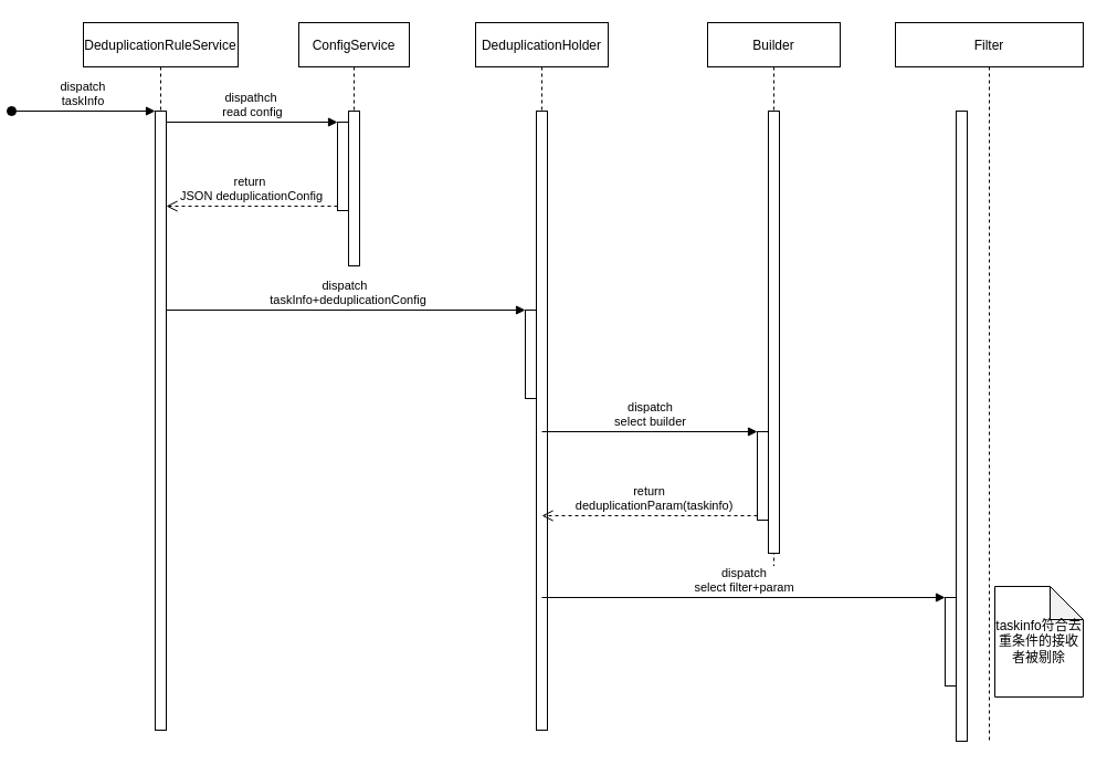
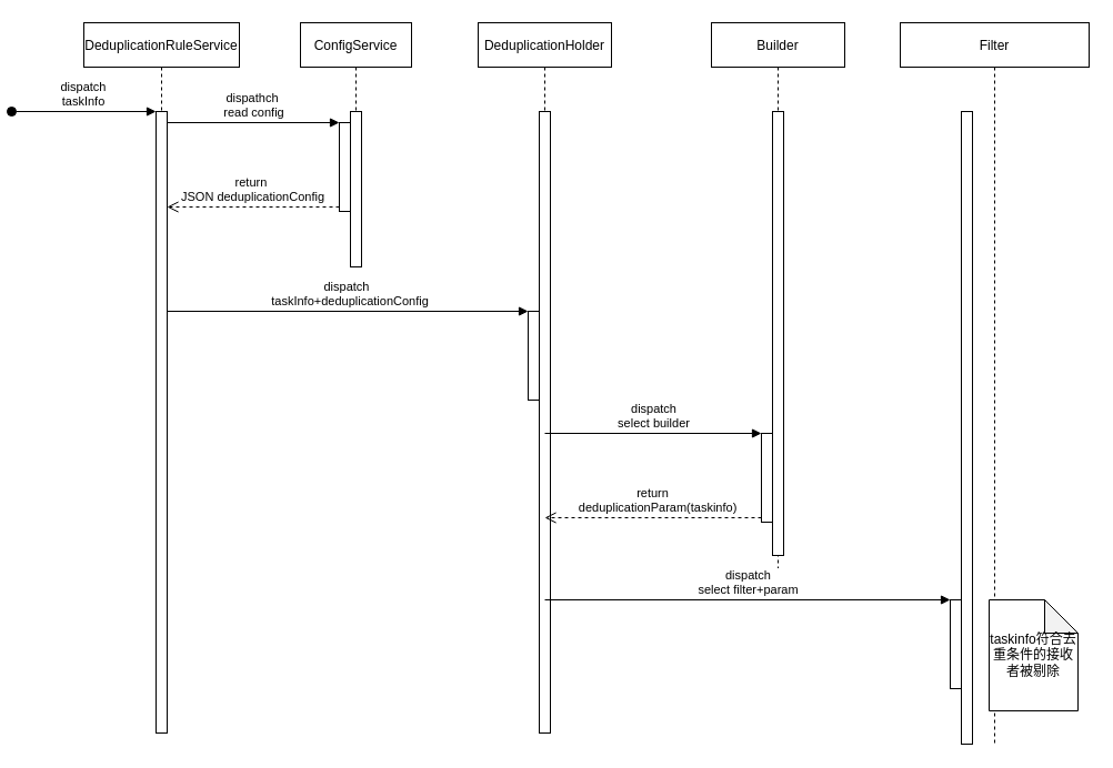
  <mxCell id="0" />
  <mxCell id="1" parent="0" />
  <mxCell id="2" value="DeduplicationRuleService" style="shape=umlLifeline;perimeter=lifelinePerimeter;container=1;collapsible=0;recursiveResize=0;rounded=0;shadow=0;strokeWidth=1;" parent="1" vertex="1"><mxGeometry x="20" y="20" width="140" height="640" as="geometry" /></mxCell>
  <mxCell id="3" value="" style="points=[];perimeter=orthogonalPerimeter;rounded=0;shadow=0;strokeWidth=1;" parent="2" vertex="1"><mxGeometry x="65" y="80" width="10" height="560" as="geometry" /></mxCell>
  <mxCell id="4" value="dispatch&#10;taskInfo" style="verticalAlign=bottom;startArrow=oval;endArrow=block;startSize=8;shadow=0;strokeWidth=1;" parent="2" target="3" edge="1"><mxGeometry relative="1" as="geometry"><mxPoint x="-65" y="80" as="sourcePoint" /></mxGeometry></mxCell>
  <mxCell id="5" value="ConfigService" style="shape=umlLifeline;perimeter=lifelinePerimeter;container=1;collapsible=0;recursiveResize=0;rounded=0;shadow=0;strokeWidth=1;" parent="1" vertex="1"><mxGeometry x="215" y="20" width="100" height="220" as="geometry" /></mxCell>
  <mxCell id="6" value="" style="points=[];perimeter=orthogonalPerimeter;rounded=0;shadow=0;strokeWidth=1;" parent="5" vertex="1"><mxGeometry x="45" y="80" width="10" height="140" as="geometry" /></mxCell>
  <mxCell id="7" value="" style="html=1;points=[];perimeter=orthogonalPerimeter;" vertex="1" parent="5"><mxGeometry x="35" y="90" width="10" height="80" as="geometry" /></mxCell>
  <mxCell id="8" value="DeduplicationHolder" style="shape=umlLifeline;perimeter=lifelinePerimeter;container=1;collapsible=0;recursiveResize=0;rounded=0;shadow=0;strokeWidth=1;" vertex="1" parent="1"><mxGeometry x="375" y="20" width="120" height="640" as="geometry" /></mxCell>
  <mxCell id="9" value="" style="points=[];perimeter=orthogonalPerimeter;rounded=0;shadow=0;strokeWidth=1;" vertex="1" parent="8"><mxGeometry x="55" y="80" width="10" height="560" as="geometry" /></mxCell>
  <mxCell id="10" value="" style="html=1;points=[];perimeter=orthogonalPerimeter;" vertex="1" parent="8"><mxGeometry x="45" y="260" width="10" height="80" as="geometry" /></mxCell>
  <mxCell id="11" value="Builder" style="shape=umlLifeline;perimeter=lifelinePerimeter;container=1;collapsible=0;recursiveResize=0;rounded=0;shadow=0;strokeWidth=1;" vertex="1" parent="1"><mxGeometry x="585" y="20" width="120" height="520" as="geometry" /></mxCell>
  <mxCell id="12" value="" style="points=[];perimeter=orthogonalPerimeter;rounded=0;shadow=0;strokeWidth=1;" vertex="1" parent="11"><mxGeometry x="55" y="80" width="10" height="400" as="geometry" /></mxCell>
  <mxCell id="13" value="" style="html=1;points=[];perimeter=orthogonalPerimeter;" vertex="1" parent="11"><mxGeometry x="45" y="370" width="10" height="80" as="geometry" /></mxCell>
  <mxCell id="14" value="dispatch&lt;br&gt;select builder" style="html=1;verticalAlign=bottom;endArrow=block;entryX=0;entryY=0;rounded=0;" edge="1" target="13" parent="1"><mxGeometry x="0.005" relative="1" as="geometry"><mxPoint x="435" y="390" as="sourcePoint" /><mxPoint as="offset" /></mxGeometry></mxCell>
  <mxCell id="15" value="return&lt;br&gt;&amp;nbsp; &amp;nbsp;deduplicationParam(taskinfo)" style="html=1;verticalAlign=bottom;endArrow=open;dashed=1;endSize=8;exitX=0;exitY=0.95;rounded=0;" edge="1" source="13" parent="1"><mxGeometry relative="1" as="geometry"><mxPoint x="435" y="466" as="targetPoint" /></mxGeometry></mxCell>
  <mxCell id="16" value="dispathch&amp;nbsp; &lt;br&gt;read config" style="html=1;verticalAlign=bottom;endArrow=block;entryX=0;entryY=0;rounded=0;" edge="1" target="7" parent="1"><mxGeometry relative="1" as="geometry"><mxPoint x="95" y="110" as="sourcePoint" /></mxGeometry></mxCell>
  <mxCell id="17" value="return&amp;nbsp; &lt;br&gt;JSON deduplicationConfig" style="html=1;verticalAlign=bottom;endArrow=open;dashed=1;endSize=8;exitX=0;exitY=0.95;rounded=0;" edge="1" source="7" parent="1"><mxGeometry relative="1" as="geometry"><mxPoint x="95" y="186" as="targetPoint" /></mxGeometry></mxCell>
  <mxCell id="18" value="Filter" style="shape=umlLifeline;perimeter=lifelinePerimeter;container=1;collapsible=0;recursiveResize=0;rounded=0;shadow=0;strokeWidth=1;" vertex="1" parent="1"><mxGeometry x="755" y="20" width="170" height="650" as="geometry" /></mxCell>
  <mxCell id="19" value="" style="points=[];perimeter=orthogonalPerimeter;rounded=0;shadow=0;strokeWidth=1;" vertex="1" parent="18"><mxGeometry x="55" y="80" width="10" height="570" as="geometry" /></mxCell>
  <mxCell id="20" value="" style="html=1;points=[];perimeter=orthogonalPerimeter;" vertex="1" parent="18"><mxGeometry x="45" y="520" width="10" height="80" as="geometry" /></mxCell>
- <mxCell id="21" value="taskinfo符合去重条件的接收者被剔除" style="shape=note;whiteSpace=wrap;html=1;backgroundOutline=1;darkOpacity=0.05;" vertex="1" parent="18"><mxGeometry x="90" y="510" width="80" height="100" as="geometry" /></mxCell>
+ <mxCell id="21" value="taskinfo符合去重条件的接收者被剔除" style="shape=note;whiteSpace=wrap;html=1;backgroundOutline=1;darkOpacity=0.05;" vertex="1" parent="18"><mxGeometry x="80" y="520" width="80" height="100" as="geometry" /></mxCell>
  <mxCell id="22" value="dispatch&amp;nbsp; &lt;br&gt;&amp;nbsp;taskInfo+deduplicationConfig" style="html=1;verticalAlign=bottom;endArrow=block;entryX=0;entryY=0;rounded=0;" edge="1" target="10" parent="1"><mxGeometry x="0.003" relative="1" as="geometry"><mxPoint x="95" y="280" as="sourcePoint" /><mxPoint as="offset" /></mxGeometry></mxCell>
  <mxCell id="23" value="dispatch&lt;br&gt;select filter+param" style="html=1;verticalAlign=bottom;endArrow=block;entryX=0;entryY=0;rounded=0;" edge="1" target="20" parent="1"><mxGeometry relative="1" as="geometry"><mxPoint x="435" y="540" as="sourcePoint" /></mxGeometry></mxCell>
